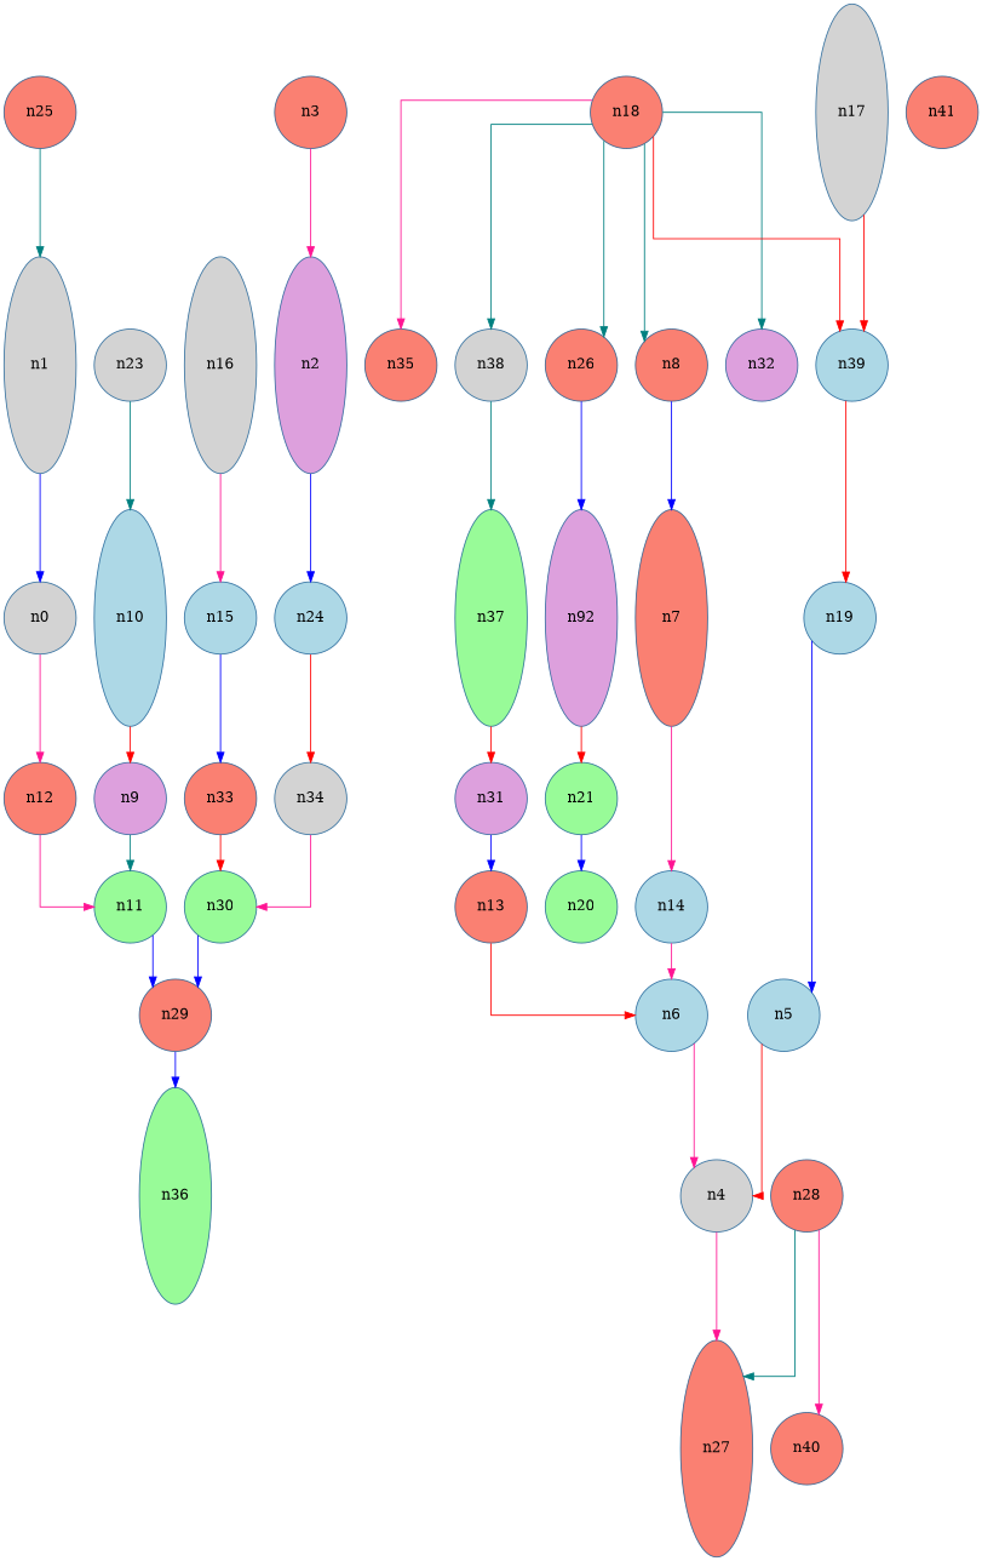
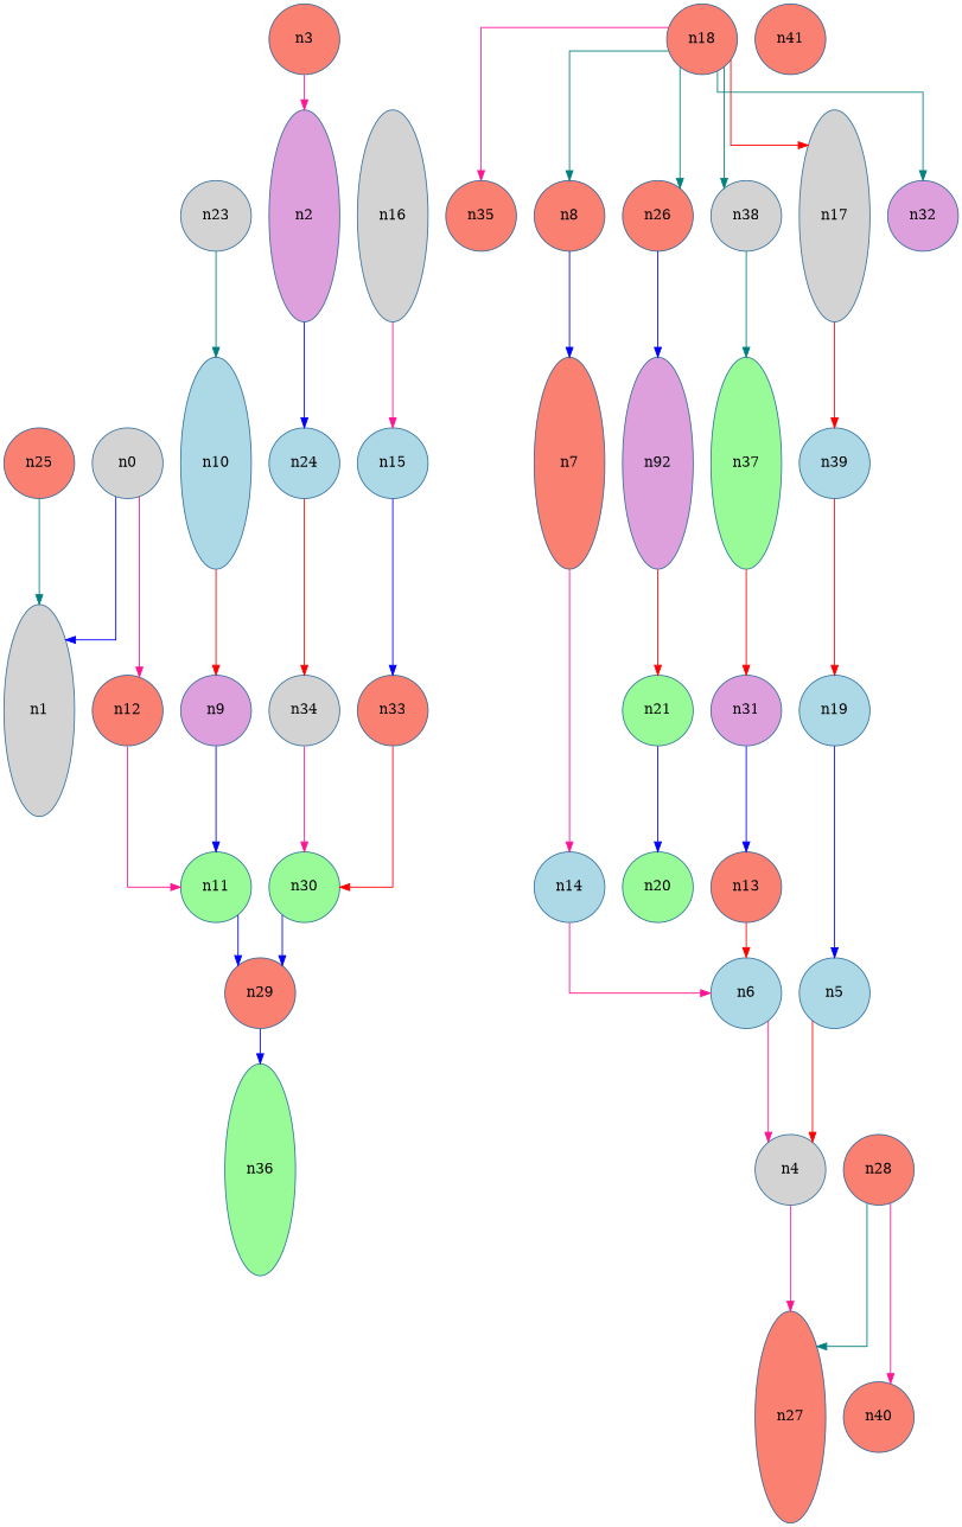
  digraph {
    splines=ortho
    node [color="#004E8ABF" fillcolor=salmon shape=ellipse style=filled]
    edge [color=blue]
    n25 [height=1 width=1]
    n1 [fillcolor=lightgrey height=3 width=1]
    n0 [fillcolor=lightgrey height=1 width=1]
    n12 [height=1 width=1]
    n16 [fillcolor=lightgrey height=3 width=1]
    n15 [fillcolor=lightblue height=1 width=1]
    n33 [height=1 width=1]
    n30 [fillcolor=palegreen height=1 width=1]
    n18 [height=1 width=1]
    n35 [height=1 width=1]
    n38 [fillcolor=lightgrey height=1 width=1]
    n26 [height=1 width=1]
    n17 [fillcolor=lightgrey height=3 width=1]
    n8 [height=1 width=1]
    n32 [fillcolor=plum height=1 width=1]
    n37 [fillcolor=palegreen height=3 width=1]
    n22 [fillcolor=plum height=3 label=n92 width=1]
    n39 [fillcolor=lightblue height=1 width=1]
    n7 [height=3 width=1]
    n31 [fillcolor=plum height=1 width=1]
    n21 [fillcolor=palegreen height=1 width=1]
    n19 [fillcolor=lightblue height=1 width=1]
    n14 [fillcolor=lightblue height=1 width=1]
    n3 [height=1 width=1]
    n2 [fillcolor=plum height=3 width=1]
    n24 [fillcolor=lightblue height=1 width=1]
    n34 [fillcolor=lightgrey height=1 width=1]
    n28 [height=1 width=1]
    n27 [height=3 width=1]
    n40 [height=1 width=1]
    n41 [height=1 width=1]
    n23 [fillcolor=lightgrey height=1 width=1]
    n10 [fillcolor=lightblue height=3 width=1]
    n9 [fillcolor=plum height=1 width=1]
    n11 [fillcolor=palegreen height=1 width=1]
    n13 [height=1 width=1]
    n20 [fillcolor=palegreen height=1 width=1]
    n5 [fillcolor=lightblue height=1 width=1]
    n6 [fillcolor=lightblue height=1 width=1]
    n29 [height=1 width=1]
    n4 [fillcolor=lightgrey height=1 width=1]
    n36 [fillcolor=palegreen height=3 width=1]
    n25 -> n1 [color=teal]
-   n1 -> n0
+   n0 -> n1
    n0 -> n12 [color=deeppink]
    n12 -> n11 [color=deeppink]
    n16 -> n15 [color=deeppink]
    n15 -> n33
    n33 -> n30 [color=red]
    n30 -> n29
    n18 -> n35 [color=deeppink]
    n18 -> n38 [color=teal]
    n18 -> n26 [color=teal]
-   n18 -> n39 [color=red]
+   n18 -> n17 [color=red]
    n18 -> n8 [color=teal]
    n18 -> n32 [color=teal]
    n38 -> n37 [color=teal]
    n26 -> n22
    n17 -> n39 [color=red]
    n8 -> n7
    n37 -> n31 [color=red]
    n22 -> n21 [color=red]
    n39 -> n19 [color=red]
    n7 -> n14 [color=deeppink]
    n31 -> n13
    n21 -> n20
    n19 -> n5
    n14 -> n6 [color=deeppink]
    n3 -> n2 [color=deeppink]
    n2 -> n24
    n24 -> n34 [color=red]
    n34 -> n30 [color=deeppink]
    n28 -> n27 [color=teal]
    n28 -> n40 [color=deeppink]
    n23 -> n10 [color=teal]
    n10 -> n9 [color=red]
-   n9 -> n11 [color=teal]
+   n9 -> n11
    n11 -> n29
    n13 -> n6 [color=red]
    n5 -> n4 [color=red]
    n6 -> n4 [color=deeppink]
    n29 -> n36
    n4 -> n27 [color=deeppink]
  }
